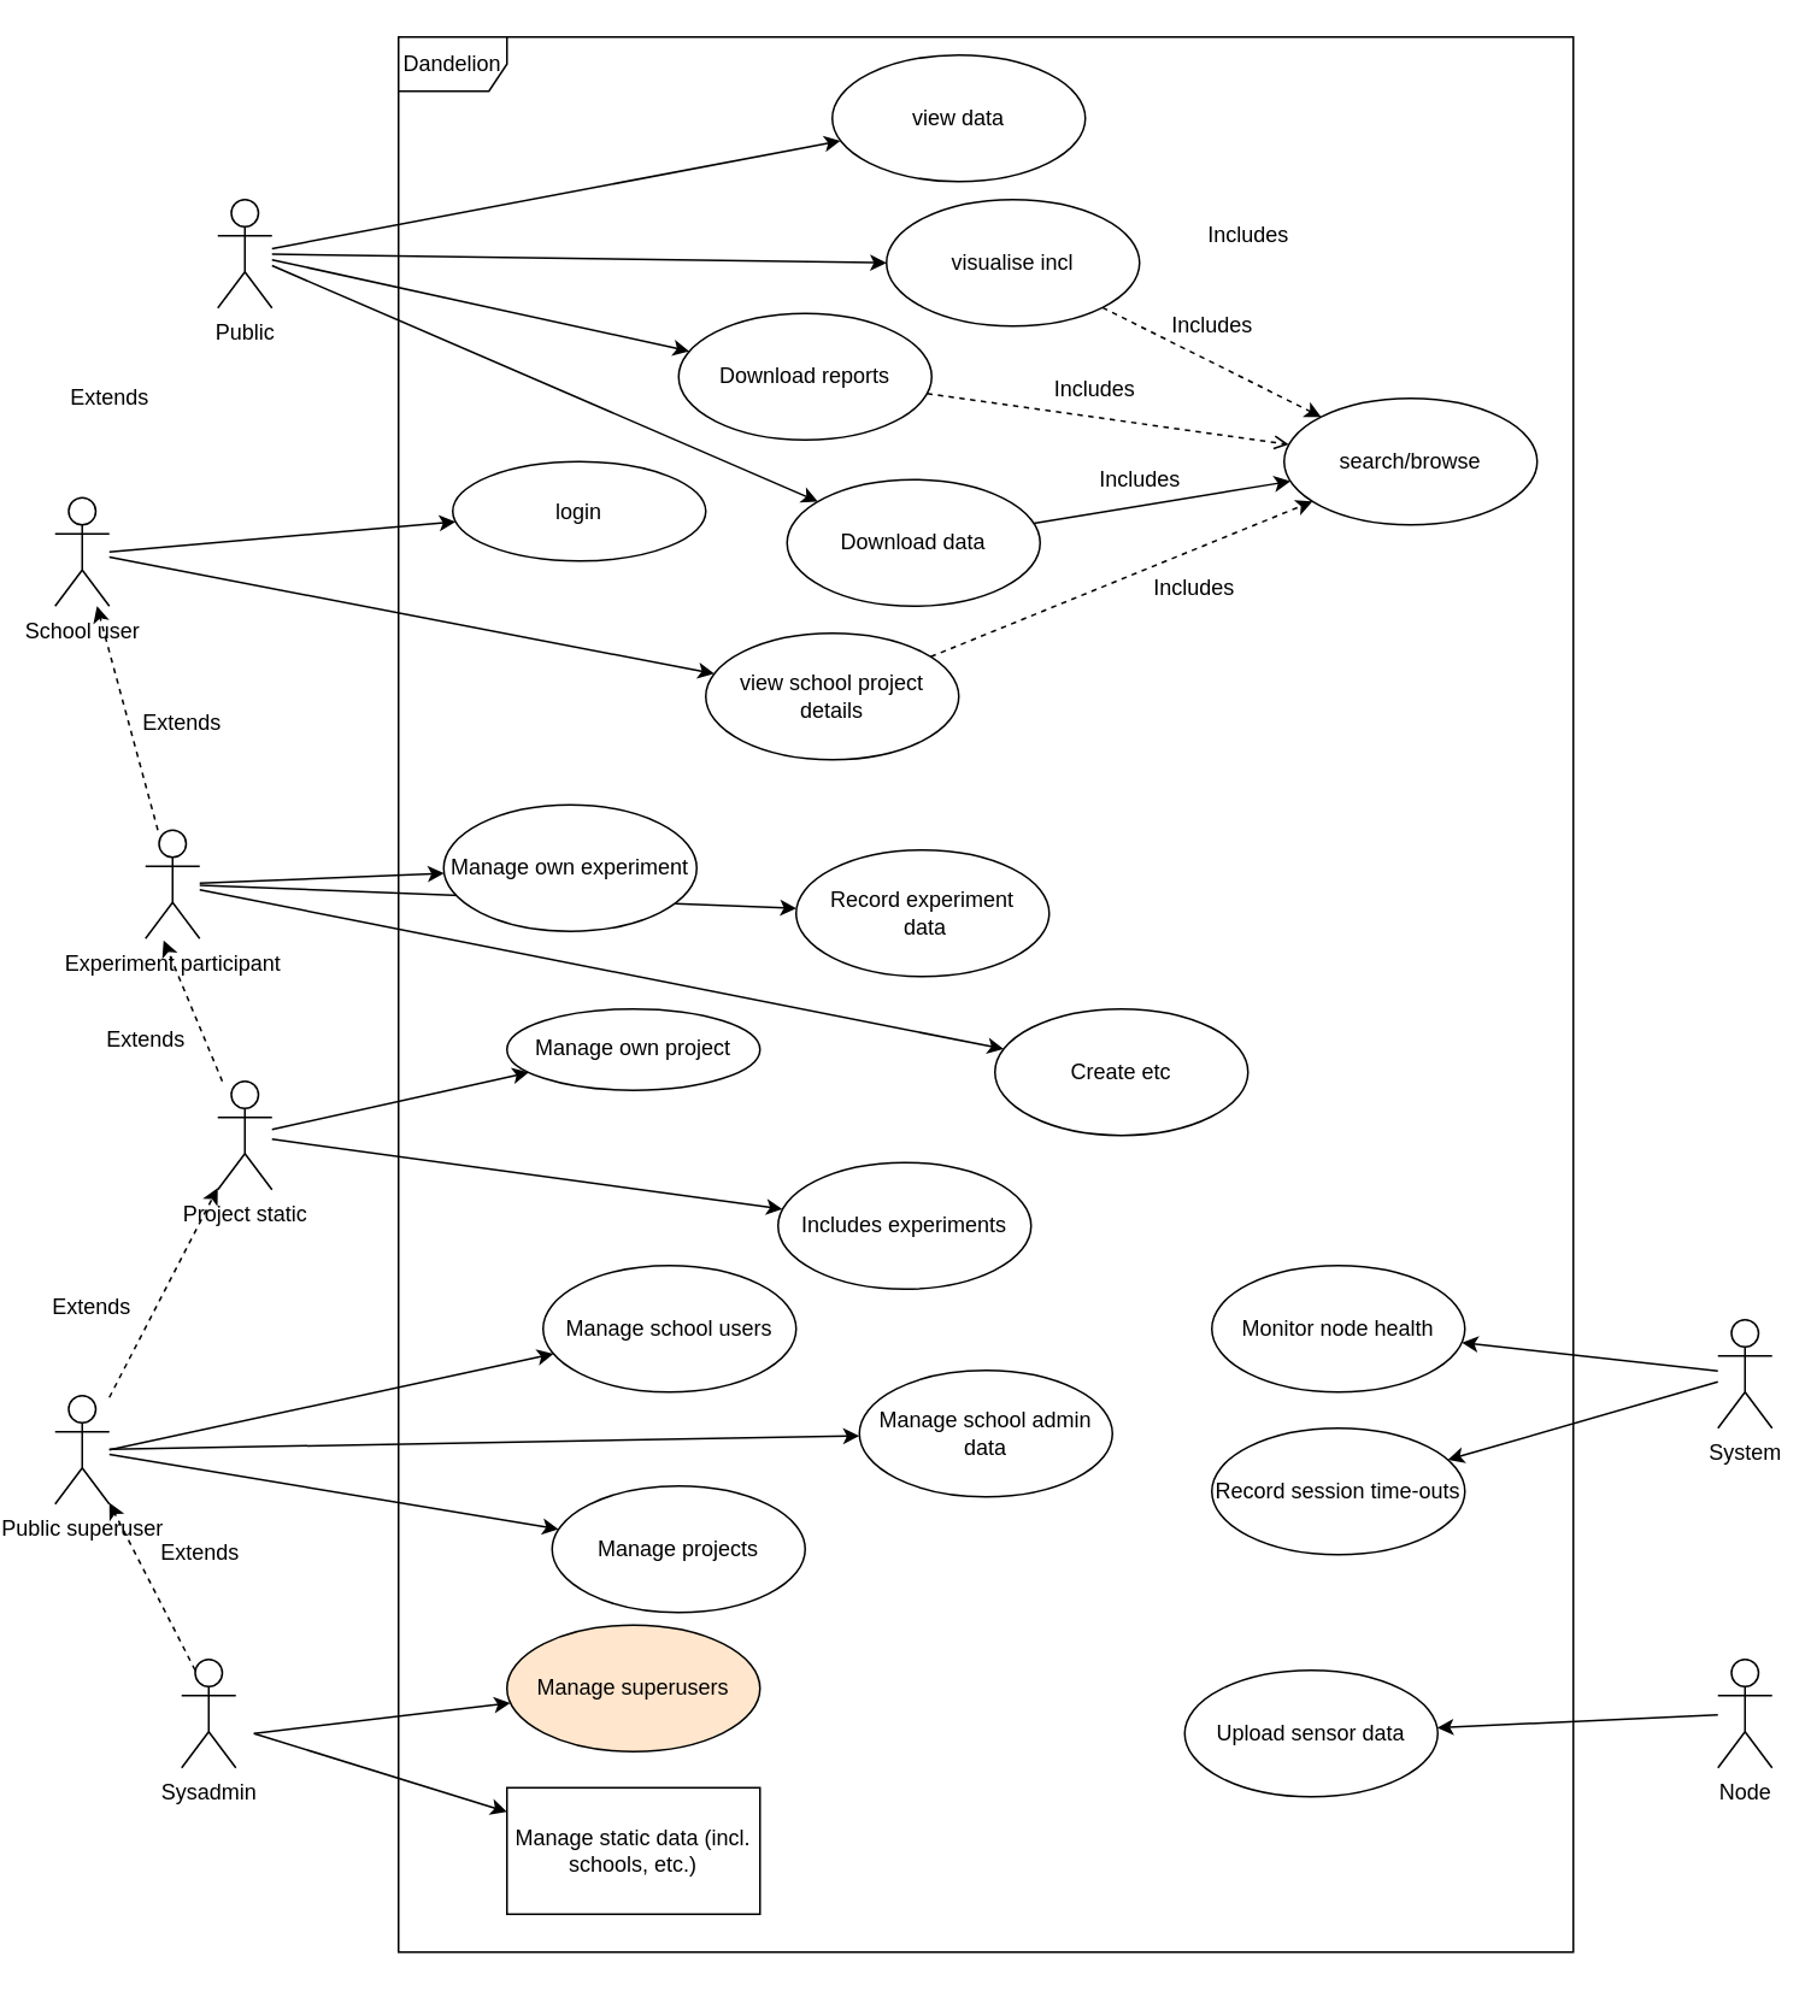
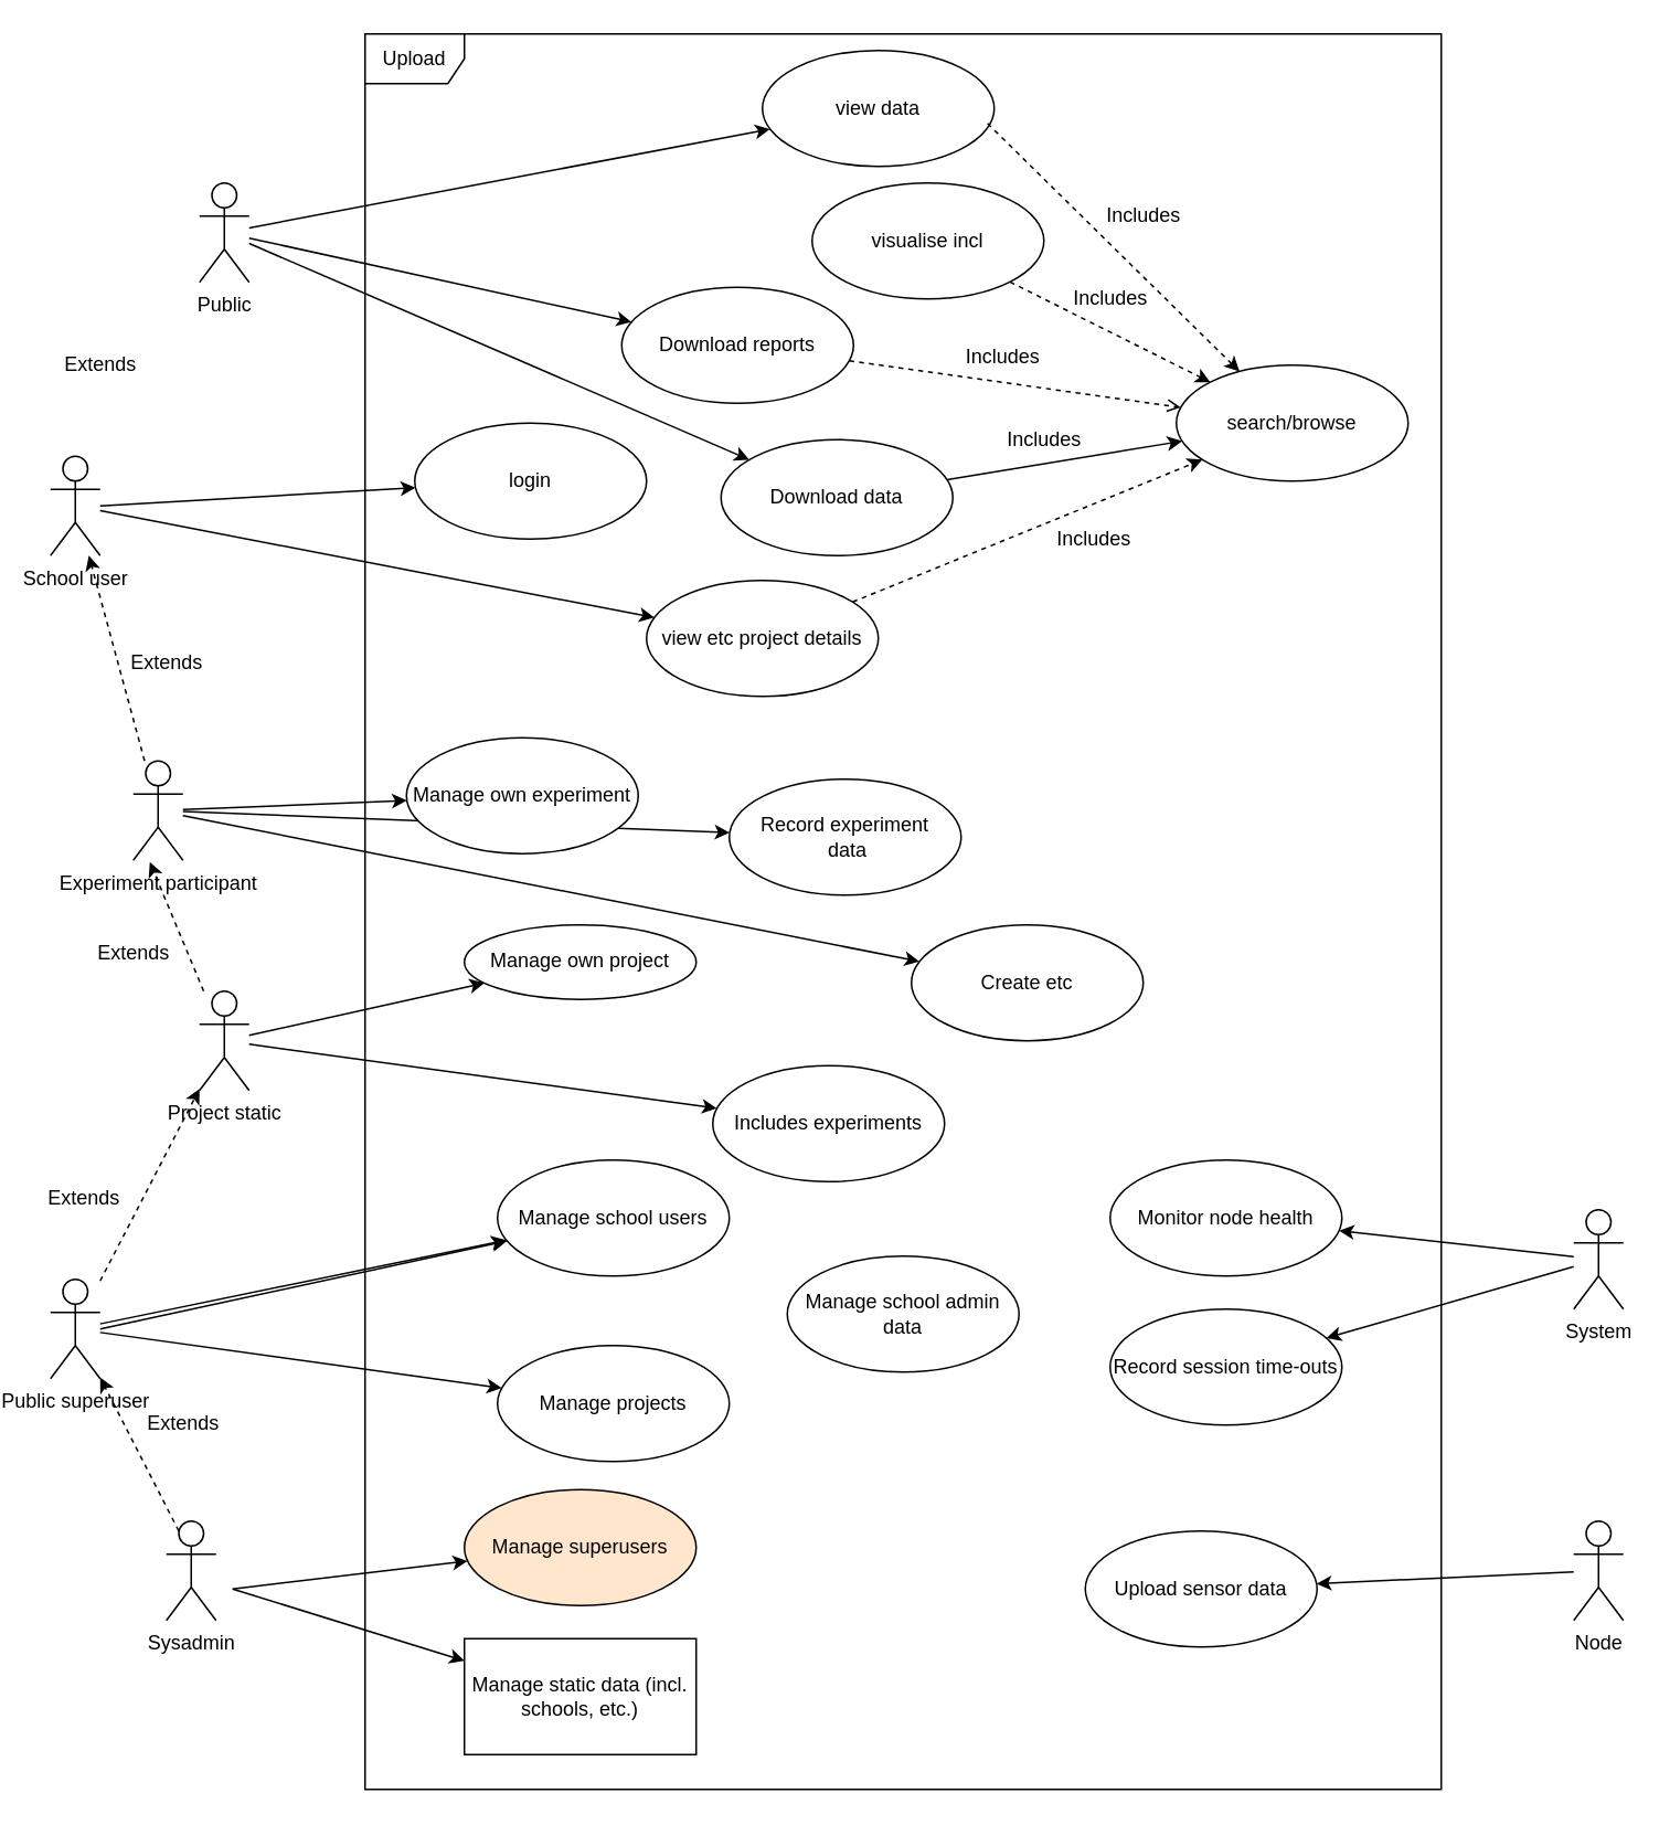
  <mxCell id="0" />
  <mxCell id="1" parent="0" />
- <mxCell id="2" value="Dandelion" style="shape=umlFrame;whiteSpace=wrap;html=1;" parent="1" vertex="1"><mxGeometry x="220" y="20" width="650" height="1060" as="geometry" /></mxCell>
- <mxCell id="3" style="edgeStyle=none;rounded=0;orthogonalLoop=1;jettySize=auto;html=1;entryX=0;entryY=0.5;entryDx=0;entryDy=0;" parent="1" source="4" target="15" edge="1"><mxGeometry relative="1" as="geometry" /></mxCell>
+ <mxCell id="2" value="Upload" style="shape=umlFrame;whiteSpace=wrap;html=1;" parent="1" vertex="1"><mxGeometry x="220" y="20" width="650" height="1060" as="geometry" /></mxCell>
  <mxCell id="4" value="Public" style="shape=umlActor;verticalLabelPosition=bottom;verticalAlign=top;html=1;" parent="1" vertex="1"><mxGeometry x="120" y="110" width="30" height="60" as="geometry" /></mxCell>
  <mxCell id="5" value="School user" style="shape=umlActor;verticalLabelPosition=bottom;verticalAlign=top;html=1;" parent="1" vertex="1"><mxGeometry x="30" y="275" width="30" height="60" as="geometry" /></mxCell>
  <mxCell id="6" style="rounded=0;orthogonalLoop=1;jettySize=auto;html=1;dashed=1;" parent="1" source="7" target="5" edge="1"><mxGeometry relative="1" as="geometry" /></mxCell>
  <mxCell id="7" value="Experiment participant" style="shape=umlActor;verticalLabelPosition=bottom;verticalAlign=top;html=1;" parent="1" vertex="1"><mxGeometry x="80" y="459" width="30" height="60" as="geometry" /></mxCell>
  <mxCell id="8" style="rounded=0;orthogonalLoop=1;jettySize=auto;html=1;dashed=1;" parent="1" source="9" target="60" edge="1"><mxGeometry relative="1" as="geometry" /></mxCell>
  <mxCell id="9" value="Public superuser" style="shape=umlActor;verticalLabelPosition=bottom;verticalAlign=top;html=1;" parent="1" vertex="1"><mxGeometry x="30" y="772" width="30" height="60" as="geometry" /></mxCell>
  <mxCell id="10" style="edgeStyle=none;rounded=0;orthogonalLoop=1;jettySize=auto;html=1;dashed=1;" parent="1" source="15" target="11" edge="1"><mxGeometry relative="1" as="geometry" /></mxCell>
  <mxCell id="11" value="search/browse" style="ellipse;whiteSpace=wrap;html=1;" parent="1" vertex="1"><mxGeometry x="710" y="220" width="140" height="70" as="geometry" /></mxCell>
  <mxCell id="12" value="Extends" style="text;html=1;align=center;verticalAlign=middle;resizable=0;points=[];autosize=1;strokeColor=none;fillColor=none;" parent="1" vertex="1"><mxGeometry x="30" y="210" width="60" height="20" as="geometry" /></mxCell>
  <mxCell id="13" value="Extends" style="text;html=1;align=center;verticalAlign=middle;resizable=0;points=[];autosize=1;strokeColor=none;fillColor=none;" parent="1" vertex="1"><mxGeometry x="70" y="390" width="60" height="20" as="geometry" /></mxCell>
  <mxCell id="14" value="Extends" style="text;html=1;align=center;verticalAlign=middle;resizable=0;points=[];autosize=1;strokeColor=none;fillColor=none;" parent="1" vertex="1"><mxGeometry x="20" y="713" width="60" height="20" as="geometry" /></mxCell>
  <mxCell id="15" value="visualise incl" style="ellipse;whiteSpace=wrap;html=1;" parent="1" vertex="1"><mxGeometry x="490" y="110" width="140" height="70" as="geometry" /></mxCell>
  <mxCell id="16" value="Includes" style="text;html=1;align=center;verticalAlign=middle;resizable=0;points=[];autosize=1;strokeColor=none;fillColor=none;" parent="1" vertex="1"><mxGeometry x="660" y="120" width="60" height="20" as="geometry" /></mxCell>
  <mxCell id="17" value="view data" style="ellipse;whiteSpace=wrap;html=1;" parent="1" vertex="1"><mxGeometry x="460" y="30" width="140" height="70" as="geometry" /></mxCell>
+ <mxCell id="18" style="edgeStyle=none;rounded=0;orthogonalLoop=1;jettySize=auto;html=1;dashed=1;exitX=0.971;exitY=0.629;exitDx=0;exitDy=0;exitPerimeter=0;" parent="1" source="17" target="11" edge="1"><mxGeometry relative="1" as="geometry"><mxPoint x="490" y="195" as="sourcePoint" /><mxPoint x="600" y="195" as="targetPoint" /></mxGeometry></mxCell>
  <mxCell id="19" value="Includes" style="text;html=1;align=center;verticalAlign=middle;resizable=0;points=[];autosize=1;strokeColor=none;fillColor=none;" parent="1" vertex="1"><mxGeometry x="640" y="170" width="60" height="20" as="geometry" /></mxCell>
  <mxCell id="20" style="edgeStyle=none;rounded=0;orthogonalLoop=1;jettySize=auto;html=1;" parent="1" source="4" target="17" edge="1"><mxGeometry relative="1" as="geometry"><mxPoint x="160" y="140" as="sourcePoint" /><mxPoint x="350" y="195" as="targetPoint" /></mxGeometry></mxCell>
- <mxCell id="21" value="view school project details" style="ellipse;whiteSpace=wrap;html=1;" parent="1" vertex="1"><mxGeometry x="390" y="350" width="140" height="70" as="geometry" /></mxCell>
+ <mxCell id="21" value="view etc project details" style="ellipse;whiteSpace=wrap;html=1;" parent="1" vertex="1"><mxGeometry x="390" y="350" width="140" height="70" as="geometry" /></mxCell>
  <mxCell id="22" value="Sysadmin" style="shape=umlActor;verticalLabelPosition=bottom;verticalAlign=top;html=1;" parent="1" vertex="1"><mxGeometry x="100" y="918" width="30" height="60" as="geometry" /></mxCell>
  <mxCell id="23" value="Extends" style="text;html=1;align=center;verticalAlign=middle;resizable=0;points=[];autosize=1;strokeColor=none;fillColor=none;" parent="1" vertex="1"><mxGeometry x="80" y="849" width="60" height="20" as="geometry" /></mxCell>
  <mxCell id="24" style="rounded=0;orthogonalLoop=1;jettySize=auto;html=1;dashed=1;exitX=0.25;exitY=0.1;exitDx=0;exitDy=0;exitPerimeter=0;" parent="1" source="22" target="9" edge="1"><mxGeometry relative="1" as="geometry"><mxPoint x="70" y="601" as="sourcePoint" /><mxPoint x="130" y="521" as="targetPoint" /></mxGeometry></mxCell>
- <mxCell id="25" value="login" style="ellipse;whiteSpace=wrap;html=1;" parent="1" vertex="1"><mxGeometry x="250" y="255" width="140" height="55" as="geometry" /></mxCell>
+ <mxCell id="25" value="login" style="ellipse;whiteSpace=wrap;html=1;" parent="1" vertex="1"><mxGeometry x="250" y="255" width="140" height="70" as="geometry" /></mxCell>
  <mxCell id="26" style="edgeStyle=none;rounded=0;orthogonalLoop=1;jettySize=auto;html=1;" parent="1" target="25" edge="1"><mxGeometry relative="1" as="geometry"><mxPoint x="60" y="305" as="sourcePoint" /><mxPoint x="350" y="195" as="targetPoint" /></mxGeometry></mxCell>
  <mxCell id="27" style="edgeStyle=none;rounded=0;orthogonalLoop=1;jettySize=auto;html=1;" parent="1" source="5" target="21" edge="1"><mxGeometry relative="1" as="geometry"><mxPoint x="80" y="270" as="sourcePoint" /><mxPoint x="350.271" y="281.924" as="targetPoint" /></mxGeometry></mxCell>
  <mxCell id="28" value="Record experiment&lt;br&gt;&amp;nbsp;data" style="ellipse;whiteSpace=wrap;html=1;" parent="1" vertex="1"><mxGeometry x="440" y="470" width="140" height="70" as="geometry" /></mxCell>
  <mxCell id="29" value="Includes experiments" style="ellipse;whiteSpace=wrap;html=1;" parent="1" vertex="1"><mxGeometry x="430" y="643" width="140" height="70" as="geometry" /></mxCell>
  <mxCell id="30" value="Create etc" style="ellipse;whiteSpace=wrap;html=1;" parent="1" vertex="1"><mxGeometry x="550" y="557.92" width="140" height="70" as="geometry" /></mxCell>
  <mxCell id="31" style="edgeStyle=none;rounded=0;orthogonalLoop=1;jettySize=auto;html=1;" parent="1" source="60" target="29" edge="1"><mxGeometry relative="1" as="geometry"><mxPoint x="70" y="274.315" as="sourcePoint" /><mxPoint x="359.326" y="357.546" as="targetPoint" /></mxGeometry></mxCell>
  <mxCell id="32" style="edgeStyle=none;rounded=0;orthogonalLoop=1;jettySize=auto;html=1;" parent="1" source="7" target="28" edge="1"><mxGeometry relative="1" as="geometry"><mxPoint x="160" y="498.424" as="sourcePoint" /><mxPoint x="573.796" y="427.368" as="targetPoint" /></mxGeometry></mxCell>
  <mxCell id="33" style="edgeStyle=none;rounded=0;orthogonalLoop=1;jettySize=auto;html=1;" parent="1" source="7" target="30" edge="1"><mxGeometry relative="1" as="geometry"><mxPoint x="160" y="500.182" as="sourcePoint" /><mxPoint x="350.413" y="489.796" as="targetPoint" /></mxGeometry></mxCell>
- <mxCell id="34" value="Manage projects" style="ellipse;whiteSpace=wrap;html=1;" parent="1" vertex="1"><mxGeometry x="305" y="822" width="140" height="70" as="geometry" /></mxCell>
+ <mxCell id="34" value="Manage projects" style="ellipse;whiteSpace=wrap;html=1;" parent="1" vertex="1"><mxGeometry x="300" y="812" width="140" height="70" as="geometry" /></mxCell>
  <mxCell id="35" style="edgeStyle=none;rounded=0;orthogonalLoop=1;jettySize=auto;html=1;dashed=1;" parent="1" source="21" target="11" edge="1"><mxGeometry relative="1" as="geometry"><mxPoint x="490" y="195" as="sourcePoint" /><mxPoint x="600" y="195" as="targetPoint" /></mxGeometry></mxCell>
  <mxCell id="36" value="Includes" style="text;html=1;align=center;verticalAlign=middle;resizable=0;points=[];autosize=1;strokeColor=none;fillColor=none;" parent="1" vertex="1"><mxGeometry x="575" y="205" width="60" height="20" as="geometry" /></mxCell>
  <mxCell id="37" value="Manage school users" style="ellipse;whiteSpace=wrap;html=1;" parent="1" vertex="1"><mxGeometry x="300" y="700" width="140" height="70" as="geometry" /></mxCell>
  <mxCell id="38" value="Manage school admin data" style="ellipse;whiteSpace=wrap;html=1;" parent="1" vertex="1"><mxGeometry x="475" y="758" width="140" height="70" as="geometry" /></mxCell>
  <mxCell id="39" style="edgeStyle=none;rounded=0;orthogonalLoop=1;jettySize=auto;html=1;" parent="1" target="37" edge="1"><mxGeometry relative="1" as="geometry"><mxPoint x="60" y="802" as="sourcePoint" /><mxPoint x="570.853" y="696.552" as="targetPoint" /></mxGeometry></mxCell>
- <mxCell id="40" style="edgeStyle=none;rounded=0;orthogonalLoop=1;jettySize=auto;html=1;" parent="1" source="9" target="38" edge="1"><mxGeometry relative="1" as="geometry"><mxPoint x="70" y="773" as="sourcePoint" /><mxPoint x="310.37" y="760.594" as="targetPoint" /></mxGeometry></mxCell>
+ <mxCell id="40" style="edgeStyle=none;rounded=0;orthogonalLoop=1;jettySize=auto;html=1;" parent="1" source="9" target="37" edge="1"><mxGeometry relative="1" as="geometry"><mxPoint x="70" y="773" as="sourcePoint" /><mxPoint x="310.37" y="760.594" as="targetPoint" /></mxGeometry></mxCell>
  <mxCell id="41" style="edgeStyle=none;rounded=0;orthogonalLoop=1;jettySize=auto;html=1;" parent="1" source="9" target="34" edge="1"><mxGeometry relative="1" as="geometry"><mxPoint x="80" y="783" as="sourcePoint" /><mxPoint x="320.37" y="770.594" as="targetPoint" /></mxGeometry></mxCell>
  <mxCell id="42" value="Manage superusers" style="ellipse;whiteSpace=wrap;html=1;fillColor=#ffe6cc;" parent="1" vertex="1"><mxGeometry x="280" y="899" width="140" height="70" as="geometry" /></mxCell>
  <mxCell id="43" value="Manage static data (incl. schools, etc.)" style="whiteSpace=wrap;html=1;rounded=0;" parent="1" vertex="1"><mxGeometry x="280" y="989" width="140" height="70" as="geometry" /></mxCell>
  <mxCell id="44" style="edgeStyle=none;rounded=0;orthogonalLoop=1;jettySize=auto;html=1;" parent="1" target="42" edge="1"><mxGeometry relative="1" as="geometry"><mxPoint x="140" y="959" as="sourcePoint" /><mxPoint x="292.539" y="814.659" as="targetPoint" /></mxGeometry></mxCell>
  <mxCell id="45" style="edgeStyle=none;rounded=0;orthogonalLoop=1;jettySize=auto;html=1;" parent="1" target="43" edge="1"><mxGeometry relative="1" as="geometry"><mxPoint x="140" y="959" as="sourcePoint" /><mxPoint x="291.904" y="952.107" as="targetPoint" /></mxGeometry></mxCell>
  <mxCell id="46" value="System" style="shape=umlActor;verticalLabelPosition=bottom;verticalAlign=top;html=1;" parent="1" vertex="1"><mxGeometry x="950" y="730" width="30" height="60" as="geometry" /></mxCell>
  <mxCell id="47" value="Node" style="shape=umlActor;verticalLabelPosition=bottom;verticalAlign=top;html=1;" parent="1" vertex="1"><mxGeometry x="950" y="918" width="30" height="60" as="geometry" /></mxCell>
  <mxCell id="48" value="Monitor node health" style="ellipse;whiteSpace=wrap;html=1;" parent="1" vertex="1"><mxGeometry x="670" y="700" width="140" height="70" as="geometry" /></mxCell>
  <mxCell id="49" value="Upload sensor data" style="ellipse;whiteSpace=wrap;html=1;" parent="1" vertex="1"><mxGeometry x="655" y="924" width="140" height="70" as="geometry" /></mxCell>
  <mxCell id="50" style="edgeStyle=none;rounded=0;orthogonalLoop=1;jettySize=auto;html=1;" parent="1" source="46" target="48" edge="1"><mxGeometry relative="1" as="geometry"><mxPoint x="70" y="652.077" as="sourcePoint" /><mxPoint x="312.539" y="685.659" as="targetPoint" /></mxGeometry></mxCell>
  <mxCell id="51" style="edgeStyle=none;rounded=0;orthogonalLoop=1;jettySize=auto;html=1;" parent="1" source="47" target="49" edge="1"><mxGeometry relative="1" as="geometry"><mxPoint x="960" y="790.667" as="sourcePoint" /><mxPoint x="818.333" y="806.407" as="targetPoint" /></mxGeometry></mxCell>
  <mxCell id="52" value="Download reports" style="ellipse;whiteSpace=wrap;html=1;" parent="1" vertex="1"><mxGeometry x="375" y="173" width="140" height="70" as="geometry" /></mxCell>
  <mxCell id="53" value="Download data" style="ellipse;whiteSpace=wrap;html=1;" parent="1" vertex="1"><mxGeometry x="435" y="265" width="140" height="70" as="geometry" /></mxCell>
  <mxCell id="54" style="edgeStyle=none;rounded=0;orthogonalLoop=1;jettySize=auto;html=1;" parent="1" source="4" target="52" edge="1"><mxGeometry relative="1" as="geometry"><mxPoint x="70" y="315" as="sourcePoint" /><mxPoint x="270" y="315" as="targetPoint" /></mxGeometry></mxCell>
  <mxCell id="55" style="edgeStyle=none;rounded=0;orthogonalLoop=1;jettySize=auto;html=1;" parent="1" source="4" target="53" edge="1"><mxGeometry relative="1" as="geometry"><mxPoint x="160" y="179.998" as="sourcePoint" /><mxPoint x="293.508" y="228.842" as="targetPoint" /></mxGeometry></mxCell>
  <mxCell id="56" style="edgeStyle=none;rounded=0;orthogonalLoop=1;jettySize=auto;html=1;dashed=1;endArrow=open;" parent="1" source="52" target="11" edge="1"><mxGeometry relative="1" as="geometry"><mxPoint x="609.434" y="183.918" as="sourcePoint" /><mxPoint x="720" y="265" as="targetPoint" /></mxGeometry></mxCell>
  <mxCell id="57" style="edgeStyle=none;rounded=0;orthogonalLoop=1;jettySize=auto;html=1;dashed=0;" parent="1" source="53" target="11" edge="1"><mxGeometry relative="1" as="geometry"><mxPoint x="619.434" y="193.918" as="sourcePoint" /><mxPoint x="730" y="275" as="targetPoint" /></mxGeometry></mxCell>
  <mxCell id="58" value="Includes" style="text;html=1;align=center;verticalAlign=middle;resizable=0;points=[];autosize=1;strokeColor=none;fillColor=none;" parent="1" vertex="1"><mxGeometry x="600" y="255" width="60" height="20" as="geometry" /></mxCell>
  <mxCell id="59" value="Includes" style="text;html=1;align=center;verticalAlign=middle;resizable=0;points=[];autosize=1;strokeColor=none;fillColor=none;" parent="1" vertex="1"><mxGeometry x="630" y="315" width="60" height="20" as="geometry" /></mxCell>
  <mxCell id="60" value="Project static" style="shape=umlActor;verticalLabelPosition=bottom;verticalAlign=top;html=1;" parent="1" vertex="1"><mxGeometry x="120" y="598" width="30" height="60" as="geometry" /></mxCell>
  <mxCell id="61" style="rounded=0;orthogonalLoop=1;jettySize=auto;html=1;dashed=1;" parent="1" source="60" edge="1"><mxGeometry relative="1" as="geometry"><mxPoint x="40" y="620" as="sourcePoint" /><mxPoint x="90" y="520" as="targetPoint" /></mxGeometry></mxCell>
  <mxCell id="62" value="Extends" style="text;html=1;align=center;verticalAlign=middle;resizable=0;points=[];autosize=1;strokeColor=none;fillColor=none;" parent="1" vertex="1"><mxGeometry x="50" y="565" width="60" height="20" as="geometry" /></mxCell>
  <mxCell id="63" value="Manage own project" style="ellipse;whiteSpace=wrap;html=1;" parent="1" vertex="1"><mxGeometry x="280" y="557.92" width="140" height="45" as="geometry" /></mxCell>
  <mxCell id="64" style="edgeStyle=none;rounded=0;orthogonalLoop=1;jettySize=auto;html=1;" parent="1" source="60" target="63" edge="1"><mxGeometry relative="1" as="geometry"><mxPoint x="40" y="549.997" as="sourcePoint" /><mxPoint x="300.37" y="516.514" as="targetPoint" /></mxGeometry></mxCell>
  <mxCell id="65" value="Manage own experiment" style="ellipse;whiteSpace=wrap;html=1;" parent="1" vertex="1"><mxGeometry x="245" y="445" width="140" height="70" as="geometry" /></mxCell>
  <mxCell id="66" style="edgeStyle=none;rounded=0;orthogonalLoop=1;jettySize=auto;html=1;" parent="1" source="7" target="65" edge="1"><mxGeometry relative="1" as="geometry"><mxPoint x="160" y="635.55" as="sourcePoint" /><mxPoint x="293.439" y="613.756" as="targetPoint" /></mxGeometry></mxCell>
  <mxCell id="67" value="Record session time-outs" style="ellipse;whiteSpace=wrap;html=1;" vertex="1" parent="1"><mxGeometry x="670" y="790" width="140" height="70" as="geometry" /></mxCell>
  <mxCell id="68" style="edgeStyle=none;rounded=0;orthogonalLoop=1;jettySize=auto;html=1;" edge="1" parent="1" source="46" target="67"><mxGeometry relative="1" as="geometry"><mxPoint x="960" y="721.667" as="sourcePoint" /><mxPoint x="818.333" y="737.407" as="targetPoint" /></mxGeometry></mxCell>
